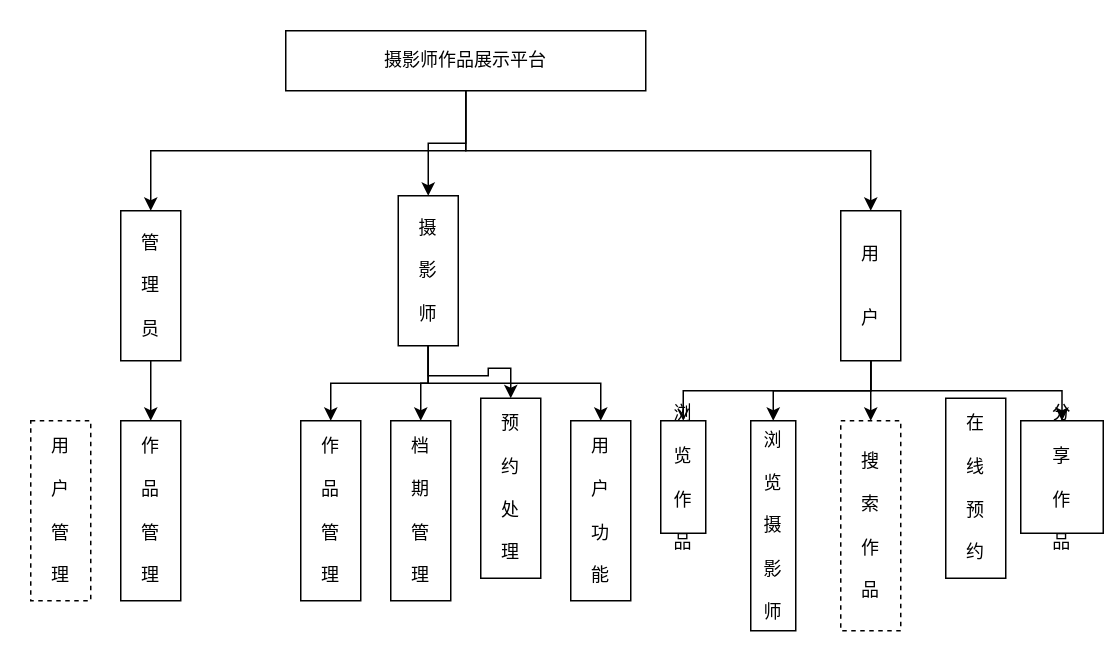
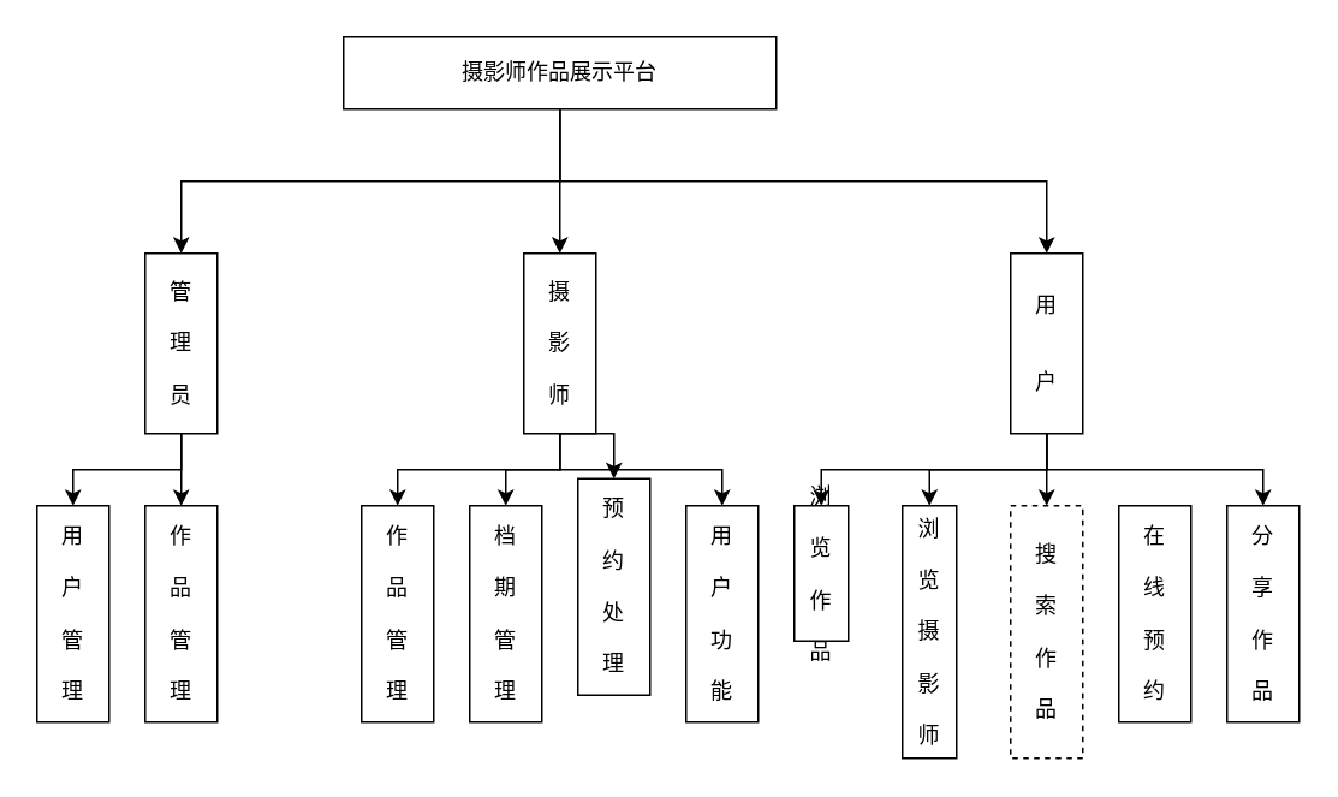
  <mxCell id="0" />
  <mxCell id="1" parent="0" />
  <mxCell id="2" style="edgeStyle=orthogonalEdgeStyle;rounded=0;orthogonalLoop=1;jettySize=auto;html=1;exitX=0.5;exitY=1;exitDx=0;exitDy=0;entryX=0.5;entryY=0;entryDx=0;entryDy=0;" parent="1" source="5" target="18" edge="1"><mxGeometry relative="1" as="geometry" /></mxCell>
  <mxCell id="3" style="edgeStyle=orthogonalEdgeStyle;rounded=0;orthogonalLoop=1;jettySize=auto;html=1;exitX=0.5;exitY=1;exitDx=0;exitDy=0;" parent="1" source="5" target="15" edge="1"><mxGeometry relative="1" as="geometry" /></mxCell>
  <mxCell id="4" style="edgeStyle=orthogonalEdgeStyle;rounded=0;orthogonalLoop=1;jettySize=auto;html=1;exitX=0.5;exitY=1;exitDx=0;exitDy=0;entryX=0.5;entryY=0;entryDx=0;entryDy=0;" edge="1" parent="1" source="5" target="10"><mxGeometry relative="1" as="geometry" /></mxCell>
  <mxCell id="5" value="摄影师作品展示平台" style="rounded=0;whiteSpace=wrap;html=1;" parent="1" vertex="1"><mxGeometry x="190" y="20" width="240" height="40" as="geometry" /></mxCell>
  <mxCell id="6" style="edgeStyle=orthogonalEdgeStyle;rounded=0;orthogonalLoop=1;jettySize=auto;html=1;exitX=0.5;exitY=1;exitDx=0;exitDy=0;entryX=0.5;entryY=0;entryDx=0;entryDy=0;" parent="1" source="10" target="21" edge="1"><mxGeometry relative="1" as="geometry" /></mxCell>
  <mxCell id="7" style="edgeStyle=orthogonalEdgeStyle;rounded=0;orthogonalLoop=1;jettySize=auto;html=1;exitX=0.5;exitY=1;exitDx=0;exitDy=0;entryX=0.5;entryY=0;entryDx=0;entryDy=0;" parent="1" source="10" target="22" edge="1"><mxGeometry relative="1" as="geometry" /></mxCell>
  <mxCell id="8" style="edgeStyle=orthogonalEdgeStyle;rounded=0;orthogonalLoop=1;jettySize=auto;html=1;exitX=0.5;exitY=1;exitDx=0;exitDy=0;entryX=0.5;entryY=0;entryDx=0;entryDy=0;" parent="1" source="10" target="23" edge="1"><mxGeometry relative="1" as="geometry" /></mxCell>
  <mxCell id="9" style="edgeStyle=orthogonalEdgeStyle;rounded=0;orthogonalLoop=1;jettySize=auto;html=1;exitX=0.5;exitY=1;exitDx=0;exitDy=0;entryX=0.5;entryY=0;entryDx=0;entryDy=0;" edge="1" parent="1" source="10" target="29"><mxGeometry relative="1" as="geometry" /></mxCell>
- <mxCell id="10" value="摄&lt;div&gt;&lt;br&gt;&lt;div&gt;影&lt;/div&gt;&lt;div&gt;&lt;br&gt;&lt;/div&gt;&lt;div&gt;师&lt;/div&gt;&lt;/div&gt;" style="whiteSpace=wrap;html=1;rounded=0;" parent="1" vertex="1"><mxGeometry x="265" y="130" width="40" height="100" as="geometry" /></mxCell>
- <mxCell id="11" style="edgeStyle=orthogonalEdgeStyle;rounded=0;orthogonalLoop=1;jettySize=auto;html=1;exitX=0.5;exitY=1;exitDx=0;exitDy=0;entryX=0.5;entryY=0;entryDx=0;entryDy=0;endArrow=open;" parent="1" source="15" target="24" edge="1"><mxGeometry relative="1" as="geometry" /></mxCell>
+ <mxCell id="10" value="摄&lt;div&gt;&lt;br&gt;&lt;div&gt;影&lt;/div&gt;&lt;div&gt;&lt;br&gt;&lt;/div&gt;&lt;div&gt;师&lt;/div&gt;&lt;/div&gt;" style="whiteSpace=wrap;html=1;rounded=0;" parent="1" vertex="1"><mxGeometry x="290" y="140" width="40" height="100" as="geometry" /></mxCell>
+ <mxCell id="11" style="edgeStyle=orthogonalEdgeStyle;rounded=0;orthogonalLoop=1;jettySize=auto;html=1;exitX=0.5;exitY=1;exitDx=0;exitDy=0;entryX=0.5;entryY=0;entryDx=0;entryDy=0;" parent="1" source="15" target="24" edge="1"><mxGeometry relative="1" as="geometry" /></mxCell>
  <mxCell id="12" style="edgeStyle=orthogonalEdgeStyle;rounded=0;orthogonalLoop=1;jettySize=auto;html=1;exitX=0.5;exitY=1;exitDx=0;exitDy=0;" parent="1" source="15" target="26" edge="1"><mxGeometry relative="1" as="geometry" /></mxCell>
  <mxCell id="13" style="edgeStyle=orthogonalEdgeStyle;rounded=0;orthogonalLoop=1;jettySize=auto;html=1;exitX=0.5;exitY=1;exitDx=0;exitDy=0;entryX=0.5;entryY=0;entryDx=0;entryDy=0;" edge="1" parent="1" source="15" target="27"><mxGeometry relative="1" as="geometry" /></mxCell>
  <mxCell id="14" style="edgeStyle=orthogonalEdgeStyle;rounded=0;orthogonalLoop=1;jettySize=auto;html=1;exitX=0.5;exitY=1;exitDx=0;exitDy=0;entryX=0.5;entryY=0;entryDx=0;entryDy=0;" edge="1" parent="1" source="15" target="28"><mxGeometry relative="1" as="geometry" /></mxCell>
  <mxCell id="15" value="用&lt;br&gt;&lt;div&gt;&lt;br&gt;&lt;/div&gt;&lt;div&gt;&lt;br&gt;&lt;/div&gt;&lt;div&gt;户&lt;/div&gt;" style="whiteSpace=wrap;html=1;rounded=0;" parent="1" vertex="1"><mxGeometry x="560" y="140" width="40" height="100" as="geometry" /></mxCell>
  <mxCell id="16" style="edgeStyle=orthogonalEdgeStyle;rounded=0;orthogonalLoop=1;jettySize=auto;html=1;exitX=0.5;exitY=1;exitDx=0;exitDy=0;entryX=0.5;entryY=0;entryDx=0;entryDy=0;" parent="1" source="18" target="20" edge="1"><mxGeometry relative="1" as="geometry" /></mxCell>
+ <mxCell id="17" style="edgeStyle=orthogonalEdgeStyle;rounded=0;orthogonalLoop=1;jettySize=auto;html=1;exitX=0.5;exitY=1;exitDx=0;exitDy=0;entryX=0.5;entryY=0;entryDx=0;entryDy=0;" parent="1" source="18" target="19" edge="1"><mxGeometry relative="1" as="geometry" /></mxCell>
  <mxCell id="18" value="管&lt;div&gt;&lt;br&gt;&lt;/div&gt;&lt;div&gt;理&lt;/div&gt;&lt;div&gt;&lt;br&gt;&lt;/div&gt;&lt;div&gt;员&lt;/div&gt;" style="whiteSpace=wrap;html=1;rounded=0;" parent="1" vertex="1"><mxGeometry x="80" y="140" width="40" height="100" as="geometry" /></mxCell>
- <mxCell id="19" value="用&lt;br&gt;&lt;div&gt;&lt;span style=&quot;background-color: transparent; color: light-dark(rgb(0, 0, 0), rgb(255, 255, 255));&quot;&gt;&lt;br&gt;&lt;/span&gt;&lt;/div&gt;&lt;div&gt;户&lt;br&gt;&lt;div&gt;&lt;br&gt;&lt;/div&gt;&lt;div&gt;管&lt;/div&gt;&lt;div&gt;&lt;br&gt;&lt;/div&gt;&lt;div&gt;理&lt;/div&gt;&lt;/div&gt;" style="whiteSpace=wrap;html=1;rounded=0;dashed=1;" parent="1" vertex="1"><mxGeometry x="20" y="280" width="40" height="120" as="geometry" /></mxCell>
+ <mxCell id="19" value="用&lt;br&gt;&lt;div&gt;&lt;span style=&quot;background-color: transparent; color: light-dark(rgb(0, 0, 0), rgb(255, 255, 255));&quot;&gt;&lt;br&gt;&lt;/span&gt;&lt;/div&gt;&lt;div&gt;户&lt;br&gt;&lt;div&gt;&lt;br&gt;&lt;/div&gt;&lt;div&gt;管&lt;/div&gt;&lt;div&gt;&lt;br&gt;&lt;/div&gt;&lt;div&gt;理&lt;/div&gt;&lt;/div&gt;" style="whiteSpace=wrap;html=1;rounded=0;" parent="1" vertex="1"><mxGeometry x="20" y="280" width="40" height="120" as="geometry" /></mxCell>
  <mxCell id="20" value="作&lt;div&gt;&lt;span style=&quot;background-color: transparent; color: light-dark(rgb(0, 0, 0), rgb(255, 255, 255));&quot;&gt;&lt;br&gt;&lt;/span&gt;&lt;/div&gt;&lt;div&gt;&lt;span style=&quot;background-color: transparent; color: light-dark(rgb(0, 0, 0), rgb(255, 255, 255));&quot;&gt;品&lt;/span&gt;&lt;div&gt;&lt;br&gt;&lt;/div&gt;&lt;div&gt;管&lt;/div&gt;&lt;div&gt;&lt;br&gt;&lt;/div&gt;&lt;div&gt;理&lt;/div&gt;&lt;/div&gt;" style="whiteSpace=wrap;html=1;rounded=0;" parent="1" vertex="1"><mxGeometry x="80" y="280" width="40" height="120" as="geometry" /></mxCell>
  <mxCell id="21" value="作&lt;div&gt;&lt;span style=&quot;background-color: transparent; color: light-dark(rgb(0, 0, 0), rgb(255, 255, 255));&quot;&gt;&lt;br&gt;&lt;/span&gt;&lt;/div&gt;&lt;div&gt;&lt;span style=&quot;background-color: transparent; color: light-dark(rgb(0, 0, 0), rgb(255, 255, 255));&quot;&gt;品&lt;/span&gt;&lt;div&gt;&lt;br&gt;&lt;/div&gt;&lt;div&gt;管&lt;/div&gt;&lt;div&gt;&lt;br&gt;&lt;/div&gt;&lt;div&gt;理&lt;/div&gt;&lt;/div&gt;" style="whiteSpace=wrap;html=1;rounded=0;" parent="1" vertex="1"><mxGeometry x="200" y="280" width="40" height="120" as="geometry" /></mxCell>
  <mxCell id="22" value="档&lt;div&gt;&lt;br&gt;&lt;/div&gt;&lt;div&gt;期&lt;/div&gt;&lt;div&gt;&lt;br&gt;&lt;/div&gt;&lt;div&gt;管&lt;/div&gt;&lt;div&gt;&lt;br&gt;&lt;/div&gt;&lt;div&gt;理&lt;/div&gt;" style="whiteSpace=wrap;html=1;rounded=0;" parent="1" vertex="1"><mxGeometry x="260" y="280" width="40" height="120" as="geometry" /></mxCell>
  <mxCell id="23" value="预&lt;div&gt;&lt;br&gt;&lt;/div&gt;&lt;div&gt;约&lt;/div&gt;&lt;div&gt;&lt;br&gt;&lt;/div&gt;&lt;div&gt;处&lt;/div&gt;&lt;div&gt;&lt;br&gt;&lt;/div&gt;&lt;div&gt;理&lt;/div&gt;" style="whiteSpace=wrap;html=1;rounded=0;" parent="1" vertex="1"><mxGeometry x="320" y="265" width="40" height="120" as="geometry" /></mxCell>
  <mxCell id="24" value="浏&lt;div&gt;&lt;br&gt;&lt;/div&gt;&lt;div&gt;览&lt;/div&gt;&lt;div&gt;&lt;br&gt;&lt;/div&gt;&lt;div&gt;作&lt;/div&gt;&lt;div&gt;&lt;br&gt;&lt;/div&gt;&lt;div&gt;品&lt;/div&gt;" style="whiteSpace=wrap;html=1;rounded=0;" parent="1" vertex="1"><mxGeometry x="440" y="280" width="30" height="75" as="geometry" /></mxCell>
- <mxCell id="25" value="在&lt;div&gt;&lt;br&gt;&lt;/div&gt;&lt;div&gt;线&lt;/div&gt;&lt;div&gt;&lt;br&gt;&lt;/div&gt;&lt;div&gt;预&lt;/div&gt;&lt;div&gt;&lt;br&gt;&lt;/div&gt;&lt;div&gt;约&lt;/div&gt;" style="whiteSpace=wrap;html=1;rounded=0;" parent="1" vertex="1"><mxGeometry x="630" y="265" width="40" height="120" as="geometry" /></mxCell>
- <mxCell id="26" value="分&lt;div&gt;&lt;br&gt;&lt;/div&gt;&lt;div&gt;享&lt;br&gt;&lt;div&gt;&lt;div&gt;&lt;br&gt;&lt;/div&gt;&lt;div&gt;作&lt;/div&gt;&lt;div&gt;&lt;br&gt;&lt;/div&gt;&lt;div&gt;品&lt;/div&gt;&lt;/div&gt;&lt;/div&gt;" style="whiteSpace=wrap;html=1;rounded=0;" parent="1" vertex="1"><mxGeometry x="680" y="280" width="55" height="75" as="geometry" /></mxCell>
+ <mxCell id="25" value="在&lt;div&gt;&lt;br&gt;&lt;/div&gt;&lt;div&gt;线&lt;/div&gt;&lt;div&gt;&lt;br&gt;&lt;/div&gt;&lt;div&gt;预&lt;/div&gt;&lt;div&gt;&lt;br&gt;&lt;/div&gt;&lt;div&gt;约&lt;/div&gt;" style="whiteSpace=wrap;html=1;rounded=0;" parent="1" vertex="1"><mxGeometry x="620" y="280" width="40" height="120" as="geometry" /></mxCell>
+ <mxCell id="26" value="分&lt;div&gt;&lt;br&gt;&lt;/div&gt;&lt;div&gt;享&lt;br&gt;&lt;div&gt;&lt;div&gt;&lt;br&gt;&lt;/div&gt;&lt;div&gt;作&lt;/div&gt;&lt;div&gt;&lt;br&gt;&lt;/div&gt;&lt;div&gt;品&lt;/div&gt;&lt;/div&gt;&lt;/div&gt;" style="whiteSpace=wrap;html=1;rounded=0;" parent="1" vertex="1"><mxGeometry x="680" y="280" width="40" height="120" as="geometry" /></mxCell>
  <mxCell id="27" value="浏&lt;div&gt;&lt;br&gt;&lt;/div&gt;&lt;div&gt;览&lt;/div&gt;&lt;div&gt;&lt;br&gt;&lt;/div&gt;&lt;div&gt;摄&lt;/div&gt;&lt;div&gt;&lt;br&gt;&lt;/div&gt;&lt;div&gt;影&lt;/div&gt;&lt;div&gt;&lt;br&gt;&lt;/div&gt;&lt;div&gt;师&lt;/div&gt;" style="whiteSpace=wrap;html=1;rounded=0;" vertex="1" parent="1"><mxGeometry x="500" y="280" width="30" height="140" as="geometry" /></mxCell>
  <mxCell id="28" value="搜&lt;div&gt;&lt;br&gt;&lt;/div&gt;&lt;div&gt;索&lt;/div&gt;&lt;div&gt;&lt;br&gt;&lt;/div&gt;&lt;div&gt;作&lt;/div&gt;&lt;div&gt;&lt;br&gt;&lt;/div&gt;&lt;div&gt;品&lt;/div&gt;" style="whiteSpace=wrap;html=1;rounded=0;dashed=1;" vertex="1" parent="1"><mxGeometry x="560" y="280" width="40" height="140" as="geometry" /></mxCell>
  <mxCell id="29" value="用&lt;div&gt;&lt;br&gt;&lt;/div&gt;&lt;div&gt;户&lt;/div&gt;&lt;div&gt;&lt;br&gt;&lt;/div&gt;&lt;div&gt;功&lt;/div&gt;&lt;div&gt;&lt;br&gt;&lt;/div&gt;&lt;div&gt;能&lt;/div&gt;" style="whiteSpace=wrap;html=1;rounded=0;" vertex="1" parent="1"><mxGeometry x="380" y="280" width="40" height="120" as="geometry" /></mxCell>
